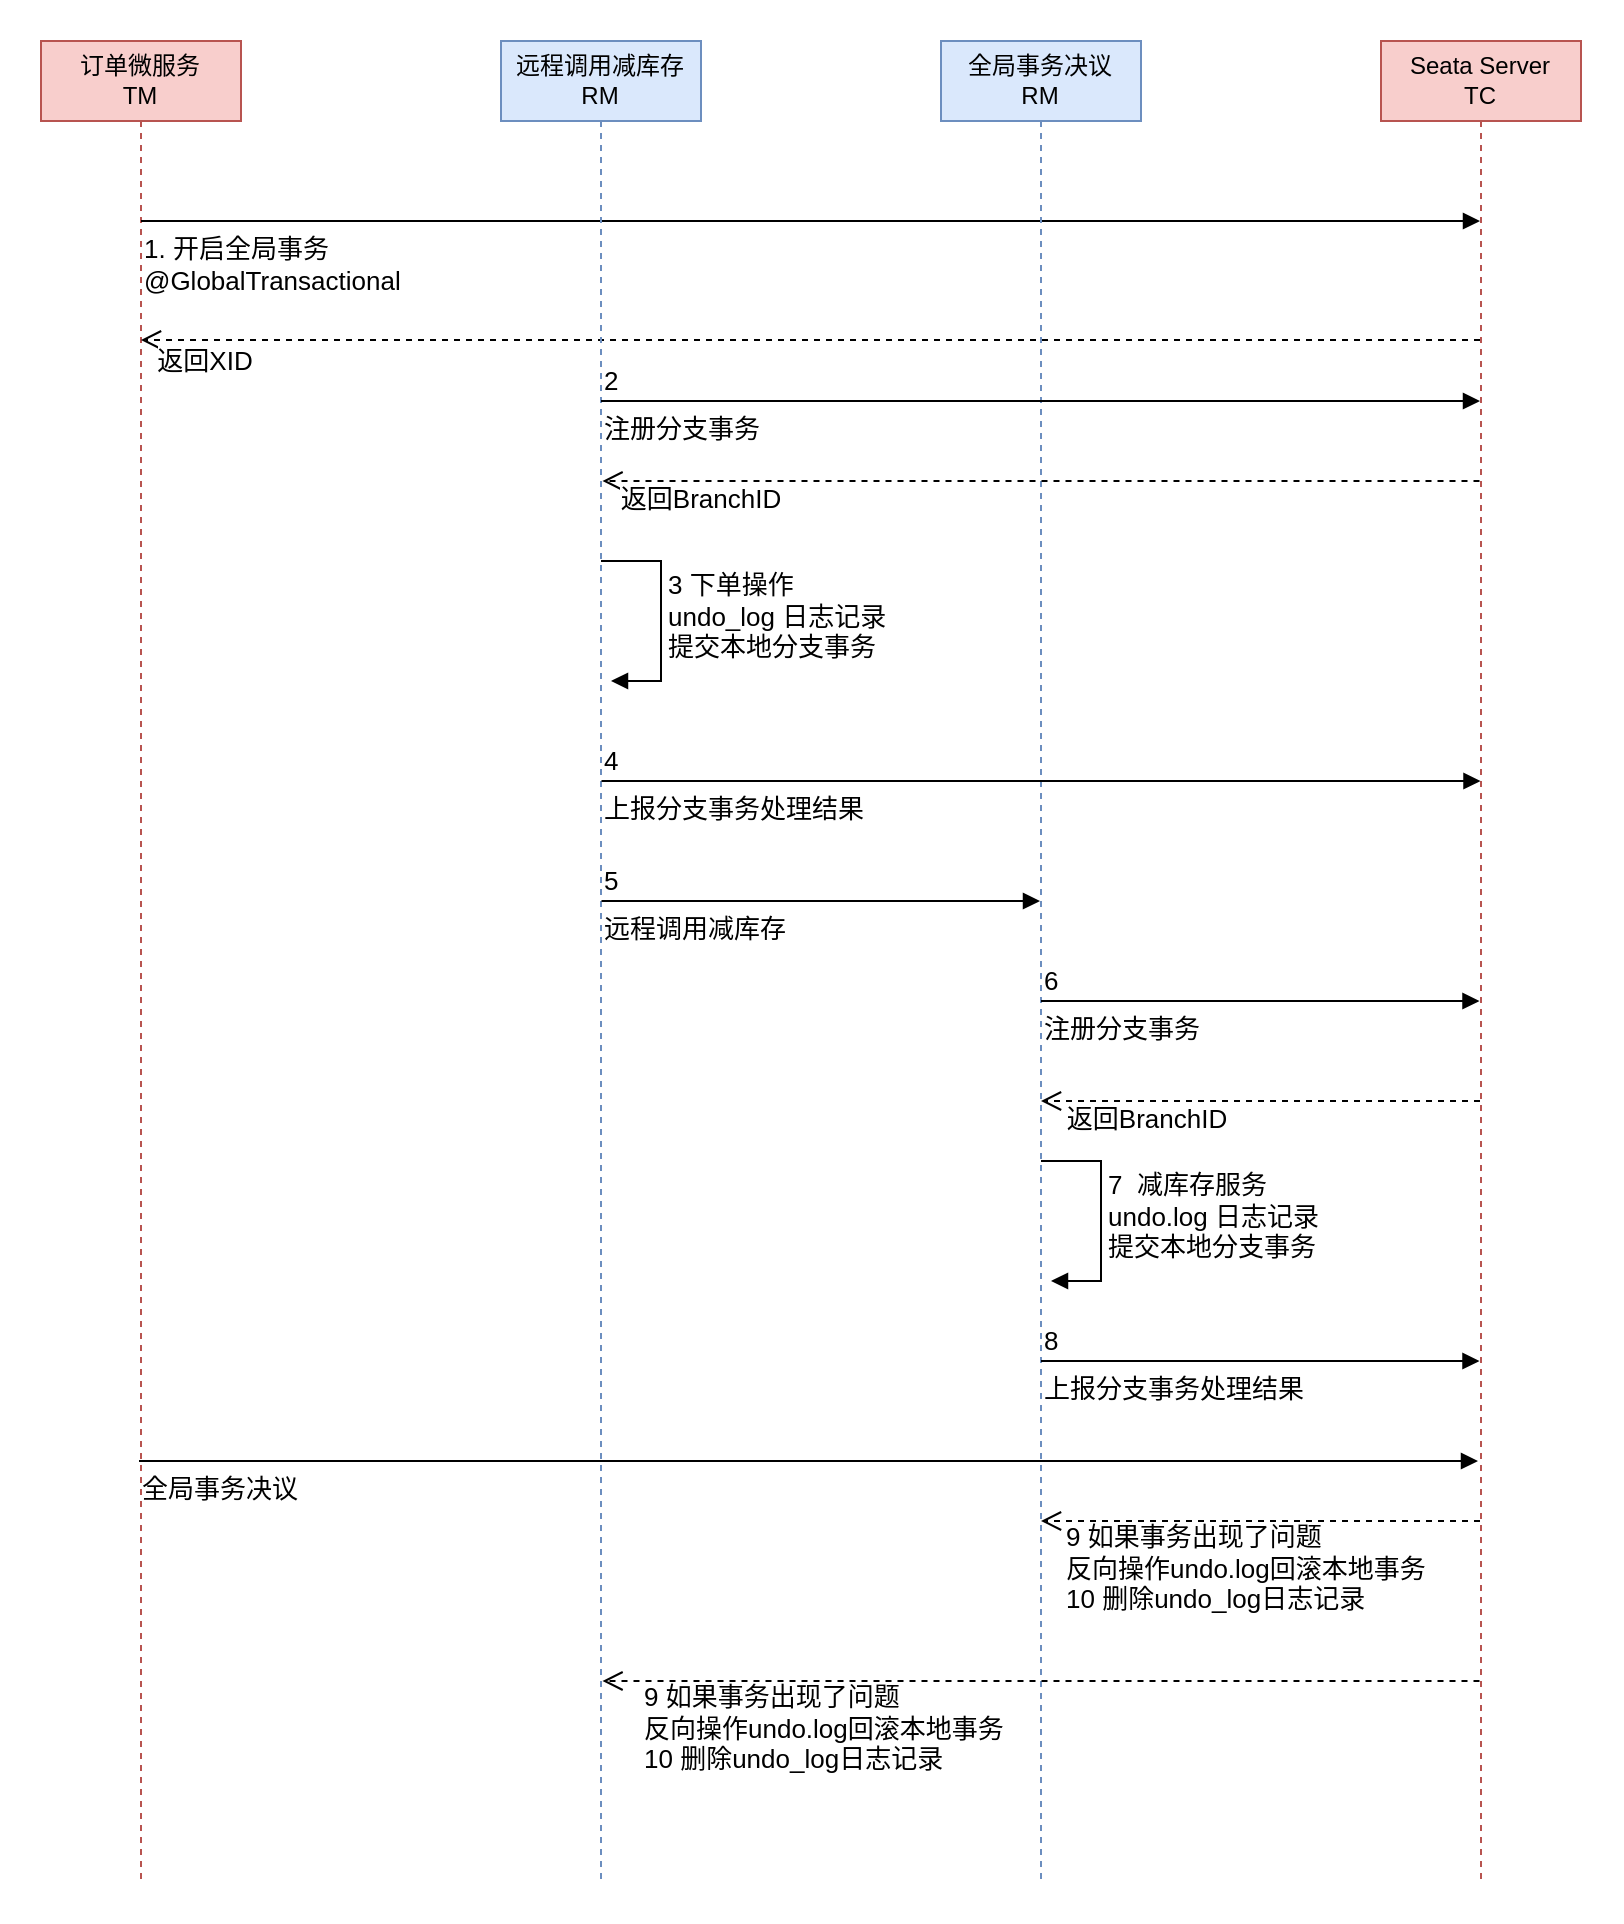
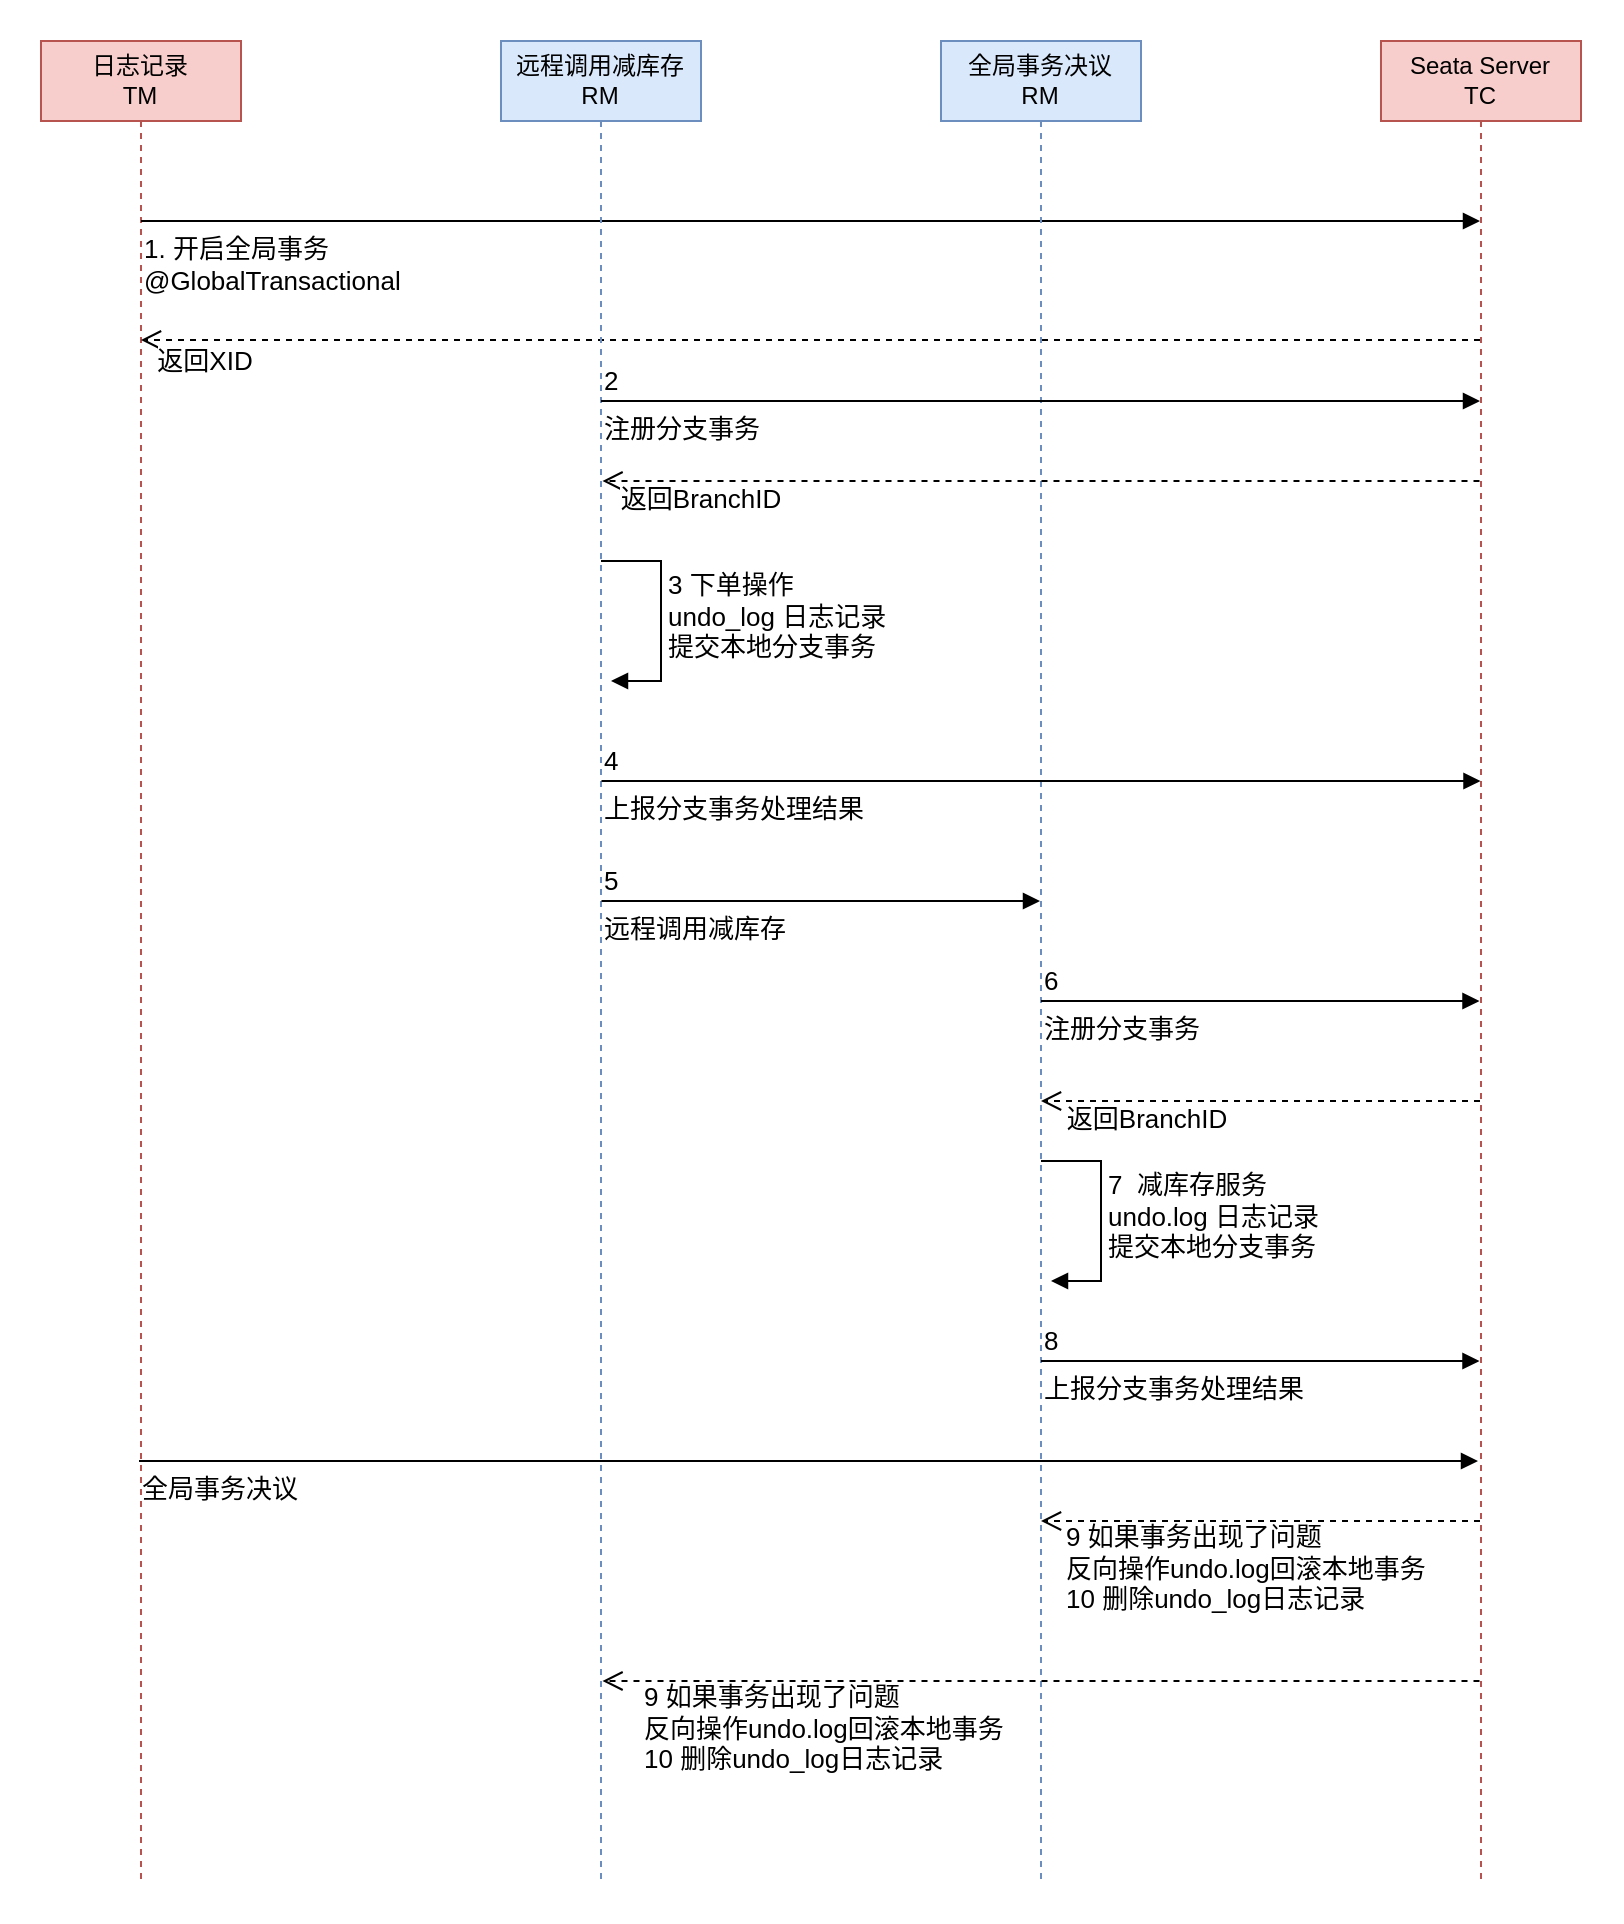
  <mxCell id="0" />
  <mxCell id="1" parent="0" />
- <mxCell id="2" value="订单微服务&lt;br&gt;TM" style="shape=umlLifeline;perimeter=lifelinePerimeter;whiteSpace=wrap;html=1;container=1;collapsible=0;recursiveResize=0;outlineConnect=0;fillColor=#f8cecc;strokeColor=#b85450;" parent="1" vertex="1"><mxGeometry x="20" y="20" width="100" height="920" as="geometry" /></mxCell>
+ <mxCell id="2" value="日志记录&lt;br&gt;TM" style="shape=umlLifeline;perimeter=lifelinePerimeter;whiteSpace=wrap;html=1;container=1;collapsible=0;recursiveResize=0;outlineConnect=0;fillColor=#f8cecc;strokeColor=#b85450;" parent="1" vertex="1"><mxGeometry x="20" y="20" width="100" height="920" as="geometry" /></mxCell>
  <mxCell id="3" value="&lt;font style=&quot;font-size: 13px&quot;&gt;1.&amp;nbsp;开启全局事务&lt;br&gt;@GlobalTransactional&lt;/font&gt;" style="endArrow=block;endFill=1;html=1;edgeStyle=orthogonalEdgeStyle;align=left;verticalAlign=top;rounded=0;" parent="2" target="5" edge="1"><mxGeometry x="-1" relative="1" as="geometry"><mxPoint x="50" y="90" as="sourcePoint" /><mxPoint x="210" y="90" as="targetPoint" /><Array as="points"><mxPoint x="540" y="90" /><mxPoint x="540" y="90" /></Array></mxGeometry></mxCell>
  <mxCell id="4" value="返回XID" style="html=1;verticalAlign=bottom;endArrow=open;dashed=1;endSize=8;rounded=0;fontSize=13;" parent="2" source="5" edge="1"><mxGeometry x="0.91" y="21" relative="1" as="geometry"><mxPoint x="130" y="149.5" as="sourcePoint" /><mxPoint x="50" y="149.5" as="targetPoint" /><mxPoint x="1" as="offset" /></mxGeometry></mxCell>
  <mxCell id="5" value="Seata Server&lt;br&gt;TC" style="shape=umlLifeline;perimeter=lifelinePerimeter;whiteSpace=wrap;html=1;container=1;collapsible=0;recursiveResize=0;outlineConnect=0;fillColor=#f8cecc;strokeColor=#b85450;" parent="1" vertex="1"><mxGeometry x="690" y="20" width="100" height="920" as="geometry" /></mxCell>
  <mxCell id="6" value="远程调用减库存&lt;br&gt;RM" style="shape=umlLifeline;perimeter=lifelinePerimeter;whiteSpace=wrap;html=1;container=1;collapsible=0;recursiveResize=0;outlineConnect=0;fillColor=#dae8fc;strokeColor=#6c8ebf;" parent="1" vertex="1"><mxGeometry x="250" y="20" width="100" height="920" as="geometry" /></mxCell>
  <mxCell id="7" value="3&amp;nbsp;下单操作&lt;br&gt;undo_log&amp;nbsp;日志记录&lt;br&gt;提交本地分支事务" style="edgeStyle=orthogonalEdgeStyle;html=1;align=left;spacingLeft=2;endArrow=block;rounded=0;fontSize=13;" parent="6" edge="1"><mxGeometry relative="1" as="geometry"><mxPoint x="50" y="260" as="sourcePoint" /><Array as="points"><mxPoint x="80" y="260" /><mxPoint x="80" y="320" /></Array><mxPoint x="55" y="320" as="targetPoint" /></mxGeometry></mxCell>
  <mxCell id="8" value="全局事务决议&lt;br&gt;RM" style="shape=umlLifeline;perimeter=lifelinePerimeter;whiteSpace=wrap;html=1;container=1;collapsible=0;recursiveResize=0;outlineConnect=0;fillColor=#dae8fc;strokeColor=#6c8ebf;" parent="1" vertex="1"><mxGeometry x="470" y="20" width="100" height="920" as="geometry" /></mxCell>
  <mxCell id="9" value="上报分支事务处理结果" style="endArrow=block;endFill=1;html=1;edgeStyle=orthogonalEdgeStyle;align=left;verticalAlign=top;rounded=0;fontSize=13;" parent="8" edge="1"><mxGeometry x="-1" relative="1" as="geometry"><mxPoint x="-169.75" y="370" as="sourcePoint" /><mxPoint x="269.75" y="370" as="targetPoint" /><Array as="points"><mxPoint x="150.25" y="370" /><mxPoint x="150.25" y="370" /></Array></mxGeometry></mxCell>
  <mxCell id="10" value="4" style="edgeLabel;resizable=0;html=1;align=left;verticalAlign=bottom;fontSize=13;" parent="9" connectable="0" vertex="1"><mxGeometry x="-1" relative="1" as="geometry" /></mxCell>
  <mxCell id="11" value="返回BranchID" style="html=1;verticalAlign=bottom;endArrow=open;dashed=1;endSize=8;rounded=0;fontSize=13;" edge="1" parent="8" source="5"><mxGeometry x="0.522" y="20" relative="1" as="geometry"><mxPoint x="259.25" y="530" as="sourcePoint" /><mxPoint x="50" y="530" as="targetPoint" /><mxPoint as="offset" /></mxGeometry></mxCell>
  <mxCell id="12" value="7&amp;nbsp; 减库存服务&lt;br&gt;undo.log&amp;nbsp;日志记录&lt;br&gt;提交本地分支事务" style="edgeStyle=orthogonalEdgeStyle;html=1;align=left;spacingLeft=2;endArrow=block;rounded=0;fontSize=13;" edge="1" parent="8"><mxGeometry relative="1" as="geometry"><mxPoint x="50" y="560" as="sourcePoint" /><Array as="points"><mxPoint x="80" y="560" /><mxPoint x="80" y="620" /></Array><mxPoint x="55" y="620" as="targetPoint" /></mxGeometry></mxCell>
  <mxCell id="13" value="&lt;div&gt;9&amp;nbsp;如果事务出现了问题&lt;/div&gt;&lt;div&gt;反向操作undo.log回滚本地事务&lt;/div&gt;&lt;div&gt;10&amp;nbsp;删除undo_log日志记录&lt;/div&gt;" style="html=1;verticalAlign=bottom;endArrow=open;dashed=1;endSize=8;rounded=0;fontSize=13;align=left;" edge="1" parent="8"><mxGeometry x="0.912" y="50" relative="1" as="geometry"><mxPoint x="269.25" y="820" as="sourcePoint" /><mxPoint x="-169.25" y="820" as="targetPoint" /><mxPoint as="offset" /></mxGeometry></mxCell>
  <mxCell id="14" value="注册分支事务" style="endArrow=block;endFill=1;html=1;edgeStyle=orthogonalEdgeStyle;align=left;verticalAlign=top;rounded=0;fontSize=13;" parent="1" target="5" edge="1"><mxGeometry x="-1" relative="1" as="geometry"><mxPoint x="300" y="200" as="sourcePoint" /><mxPoint x="460" y="200" as="targetPoint" /><Array as="points"><mxPoint x="620" y="200" /><mxPoint x="620" y="200" /></Array></mxGeometry></mxCell>
  <mxCell id="15" value="2" style="edgeLabel;resizable=0;html=1;align=left;verticalAlign=bottom;fontSize=13;" parent="14" connectable="0" vertex="1"><mxGeometry x="-1" relative="1" as="geometry" /></mxCell>
  <mxCell id="16" value="返回BranchID" style="html=1;verticalAlign=bottom;endArrow=open;dashed=1;endSize=8;rounded=0;fontSize=13;" parent="1" edge="1"><mxGeometry x="0.772" y="20" relative="1" as="geometry"><mxPoint x="739.25" y="240" as="sourcePoint" /><mxPoint x="300.75" y="240" as="targetPoint" /><mxPoint as="offset" /></mxGeometry></mxCell>
  <mxCell id="17" value="远程调用减库存" style="endArrow=block;endFill=1;html=1;edgeStyle=orthogonalEdgeStyle;align=left;verticalAlign=top;rounded=0;fontSize=13;" edge="1" parent="1" target="8"><mxGeometry x="-1" relative="1" as="geometry"><mxPoint x="300.25" y="450" as="sourcePoint" /><mxPoint x="510" y="450" as="targetPoint" /><Array as="points"><mxPoint x="460" y="450" /><mxPoint x="460" y="450" /></Array></mxGeometry></mxCell>
  <mxCell id="18" value="5" style="edgeLabel;resizable=0;html=1;align=left;verticalAlign=bottom;fontSize=13;" connectable="0" vertex="1" parent="17"><mxGeometry x="-1" relative="1" as="geometry" /></mxCell>
  <mxCell id="19" value="注册分支事务" style="endArrow=block;endFill=1;html=1;edgeStyle=orthogonalEdgeStyle;align=left;verticalAlign=top;rounded=0;fontSize=13;" edge="1" parent="1"><mxGeometry x="-1" relative="1" as="geometry"><mxPoint x="520" y="500" as="sourcePoint" /><mxPoint x="739.25" y="500" as="targetPoint" /><Array as="points"><mxPoint x="679.75" y="500" /><mxPoint x="679.75" y="500" /></Array></mxGeometry></mxCell>
  <mxCell id="20" value="6" style="edgeLabel;resizable=0;html=1;align=left;verticalAlign=bottom;fontSize=13;" connectable="0" vertex="1" parent="19"><mxGeometry x="-1" relative="1" as="geometry" /></mxCell>
  <mxCell id="21" value="上报分支事务处理结果" style="endArrow=block;endFill=1;html=1;edgeStyle=orthogonalEdgeStyle;align=left;verticalAlign=top;rounded=0;fontSize=13;" edge="1" parent="1"><mxGeometry x="-1" relative="1" as="geometry"><mxPoint x="520" y="680" as="sourcePoint" /><mxPoint x="739.25" y="680" as="targetPoint" /><Array as="points"><mxPoint x="679.75" y="680" /><mxPoint x="679.75" y="680" /></Array></mxGeometry></mxCell>
  <mxCell id="22" value="8" style="edgeLabel;resizable=0;html=1;align=left;verticalAlign=bottom;fontSize=13;" connectable="0" vertex="1" parent="21"><mxGeometry x="-1" relative="1" as="geometry" /></mxCell>
  <mxCell id="23" value="&lt;span style=&quot;font-size: 13px&quot;&gt;全局事务决议&lt;/span&gt;" style="endArrow=block;endFill=1;html=1;edgeStyle=orthogonalEdgeStyle;align=left;verticalAlign=top;rounded=0;" edge="1" parent="1"><mxGeometry x="-1" relative="1" as="geometry"><mxPoint x="69" y="730" as="sourcePoint" /><mxPoint x="738.5" y="730" as="targetPoint" /><Array as="points"><mxPoint x="559" y="730" /><mxPoint x="559" y="730" /></Array></mxGeometry></mxCell>
  <mxCell id="24" value="&lt;div&gt;9&amp;nbsp;如果事务出现了问题&lt;/div&gt;&lt;div&gt;反向操作undo.log回滚本地事务&lt;/div&gt;&lt;div&gt;10&amp;nbsp;删除undo_log日志记录&lt;/div&gt;" style="html=1;verticalAlign=bottom;endArrow=open;dashed=1;endSize=8;rounded=0;fontSize=13;align=left;" edge="1" parent="1" source="5"><mxGeometry x="0.909" y="50" relative="1" as="geometry"><mxPoint x="729.25" y="760" as="sourcePoint" /><mxPoint x="520" y="760" as="targetPoint" /><mxPoint x="1" as="offset" /></mxGeometry></mxCell>
